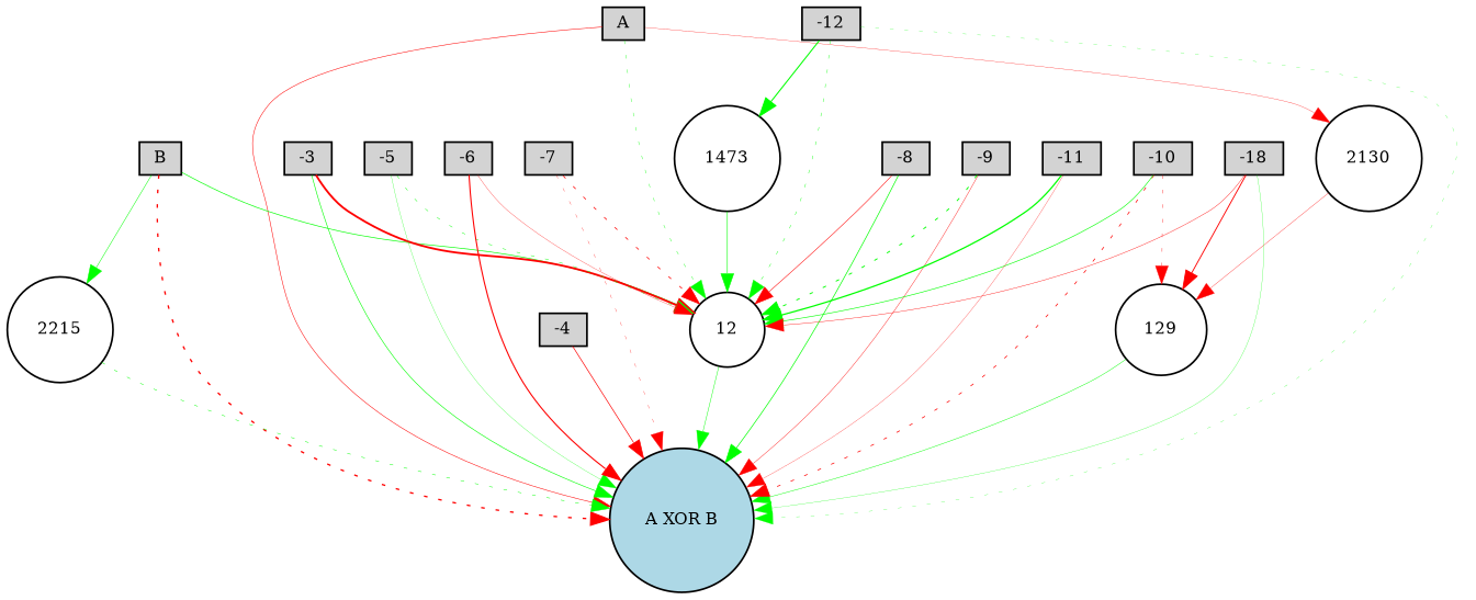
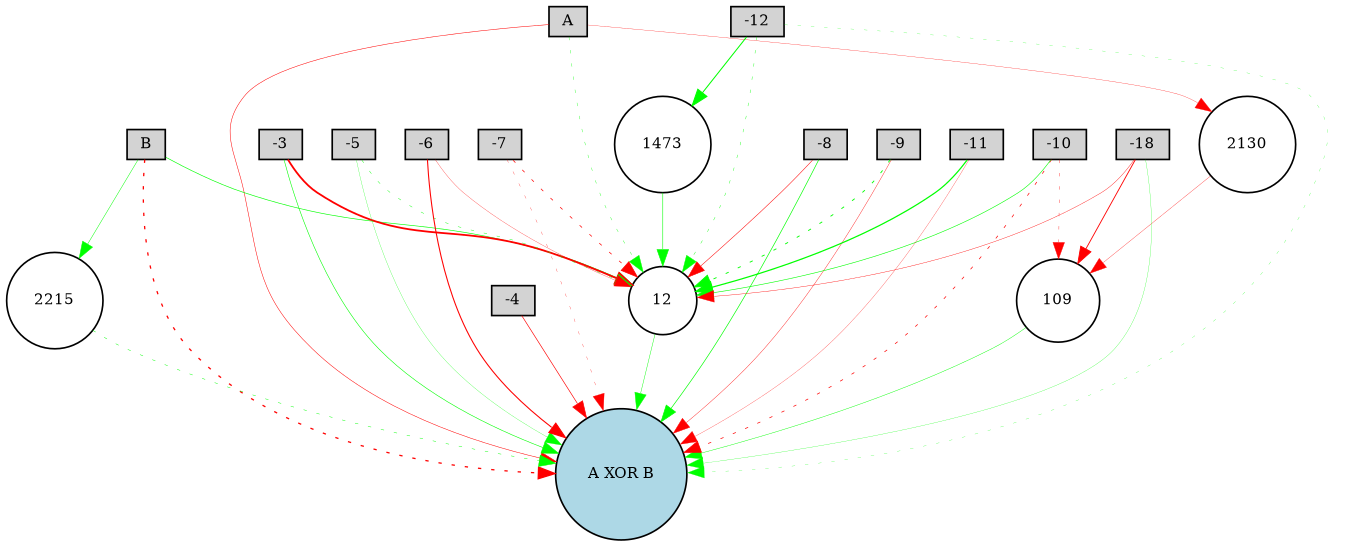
  digraph {
    node [fillcolor=lightgray fontsize=9 shape=box style=filled]
    edge [color=green style=solid]
    A [height=0.2 width=0.2]
    "A XOR B" [fillcolor=lightblue height=0.2 shape=circle width=0.2]
    12 [fillcolor=white height=0.2 shape=circle width=0.2]
    2130 [fillcolor=white height=0.2 shape=circle width=0.2]
-   129 [fillcolor=white height=0.2 shape=circle width=0.2]
+   129 [fillcolor=white height=0.2 shape=circle width=0.2 label=109]
    B [height=0.2 width=0.2]
    2215 [fillcolor=white height=0.2 shape=circle width=0.2]
    -3 [height=0.2 width=0.2]
    -4 [height=0.2 width=0.2]
    -5 [height=0.2 width=0.2]
    -6 [height=0.2 width=0.2]
    -7 [height=0.2 width=0.2]
    -8 [height=0.2 width=0.2]
    -9 [height=0.2 width=0.2]
    -10 [height=0.2 width=0.2]
    -11 [height=0.2 width=0.2]
    -12 [height=0.2 width=0.2]
    1473 [fillcolor=white height=0.2 shape=circle width=0.2]
    n19 [height=0.2 label=-18 width=0.2]
    A -> "A XOR B" [color=red penwidth=0.30107350437541924]
    A -> 12 [penwidth=0.21145270883935385 style=dotted]
    A -> 2130 [color=red penwidth=0.16557308263669807]
    12 -> "A XOR B" [penwidth=0.2549544445774913]
    2130 -> 129 [color=red penwidth=0.18114612571796473]
    129 -> "A XOR B" [penwidth=0.26132010437161013]
    B -> "A XOR B" [color=red penwidth=0.7801921464965025 style=dotted]
    B -> 12 [penwidth=0.3794379155436579]
    B -> 2215 [penwidth=0.2825170326546761]
    2215 -> "A XOR B" [penwidth=0.2699359765541618 style=dotted]
    -3 -> "A XOR B" [penwidth=0.34655851503150714]
    -3 -> 12 [color=red penwidth=1.0877194303929036]
    -4 -> "A XOR B" [color=red penwidth=0.3920502963280237]
    -5 -> "A XOR B" [penwidth=0.15417787141230227]
    -5 -> 12 [penwidth=0.25342626673052515 style=dotted]
    -6 -> "A XOR B" [color=red penwidth=0.6436298757810857]
    -6 -> 12 [color=red penwidth=0.1637841532778529]
    -7 -> "A XOR B" [color=red penwidth=0.16519676596047933 style=dotted]
    -7 -> 12 [color=red penwidth=0.42717998711557725 style=dotted]
    -8 -> "A XOR B" [penwidth=0.40019711801808056]
    -8 -> 12 [color=red penwidth=0.31341776123651055]
    -9 -> "A XOR B" [color=red penwidth=0.2278808057573882]
    -9 -> 12 [penwidth=0.5368805677473041 style=dotted]
    -10 -> "A XOR B" [color=red penwidth=0.42385033471471845 style=dotted]
    -10 -> 12 [penwidth=0.3499562956191873]
    -10 -> 129 [color=red penwidth=0.21017133056432608 style=dotted]
    -11 -> "A XOR B" [color=red penwidth=0.1523724337766269]
    -11 -> 12 [penwidth=0.740304264915078]
    -12 -> "A XOR B" [penwidth=0.14309532409843428 style=dotted]
    -12 -> 12 [penwidth=0.23153043207178042 style=dotted]
    -12 -> 1473 [penwidth=0.6103558819379683]
    1473 -> 12 [penwidth=0.3392246329596816]
    n19 -> "A XOR B" [penwidth=0.15143720566108715]
    n19 -> 12 [color=red penwidth=0.22688396012136577]
    n19 -> 129 [color=red penwidth=0.5297115797993354]
  }
